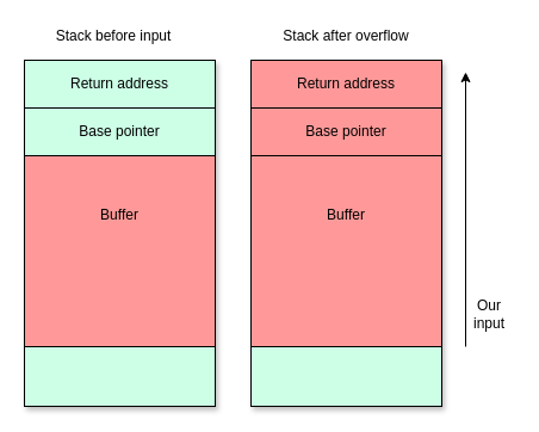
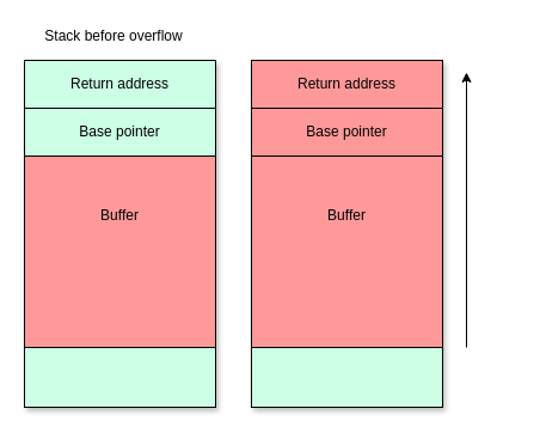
  <mxCell id="0" />
  <mxCell id="1" parent="0" />
  <mxCell id="2" value="" style="rounded=0;whiteSpace=wrap;html=1;shadow=1;fillColor=#CCFFE6;" vertex="1" parent="1"><mxGeometry x="20" y="50" width="160" height="290" as="geometry" /></mxCell>
  <mxCell id="3" value="" style="rounded=0;whiteSpace=wrap;html=1;shadow=0;fillColor=#CCFFE6;" vertex="1" parent="1"><mxGeometry x="20" y="50" width="160" height="40" as="geometry" /></mxCell>
  <mxCell id="4" value="" style="rounded=0;whiteSpace=wrap;html=1;shadow=0;fillColor=#CCFFE6;" vertex="1" parent="1"><mxGeometry x="20" y="90" width="160" height="40" as="geometry" /></mxCell>
  <mxCell id="5" value="" style="rounded=0;whiteSpace=wrap;html=1;shadow=0;fillColor=#FF9999;" vertex="1" parent="1"><mxGeometry x="20" y="130" width="160" height="160" as="geometry" /></mxCell>
  <mxCell id="6" value="Buffer" style="text;html=1;strokeColor=none;fillColor=none;align=center;verticalAlign=middle;whiteSpace=wrap;rounded=0;shadow=0;" vertex="1" parent="1"><mxGeometry x="80" y="170" width="40" height="20" as="geometry" /></mxCell>
  <mxCell id="7" value="Base pointer" style="text;html=1;strokeColor=none;fillColor=none;align=center;verticalAlign=middle;whiteSpace=wrap;rounded=0;shadow=0;" vertex="1" parent="1"><mxGeometry x="60" y="100" width="80" height="20" as="geometry" /></mxCell>
  <mxCell id="8" value="Return address" style="text;html=1;strokeColor=none;fillColor=none;align=center;verticalAlign=middle;whiteSpace=wrap;rounded=0;shadow=0;" vertex="1" parent="1"><mxGeometry x="55" y="60" width="90" height="20" as="geometry" /></mxCell>
  <mxCell id="9" value="" style="endArrow=classic;html=1;" edge="1" parent="1"><mxGeometry width="50" height="50" relative="1" as="geometry"><mxPoint x="390" y="290" as="sourcePoint" /><mxPoint x="390" y="60" as="targetPoint" /></mxGeometry></mxCell>
  <mxCell id="10" value="" style="rounded=0;whiteSpace=wrap;html=1;shadow=1;fillColor=#CCFFE6;" vertex="1" parent="1"><mxGeometry x="210" y="50" width="160" height="290" as="geometry" /></mxCell>
  <mxCell id="11" value="" style="rounded=0;whiteSpace=wrap;html=1;shadow=0;fillColor=#FF9999;" vertex="1" parent="1"><mxGeometry x="210" y="50" width="160" height="40" as="geometry" /></mxCell>
  <mxCell id="12" value="" style="rounded=0;whiteSpace=wrap;html=1;shadow=0;fillColor=#FF9999;" vertex="1" parent="1"><mxGeometry x="210" y="90" width="160" height="40" as="geometry" /></mxCell>
  <mxCell id="13" value="" style="rounded=0;whiteSpace=wrap;html=1;shadow=0;fillColor=#FF9999;" vertex="1" parent="1"><mxGeometry x="210" y="130" width="160" height="160" as="geometry" /></mxCell>
  <mxCell id="14" value="Buffer" style="text;html=1;strokeColor=none;fillColor=none;align=center;verticalAlign=middle;whiteSpace=wrap;rounded=0;shadow=0;" vertex="1" parent="1"><mxGeometry x="270" y="170" width="40" height="20" as="geometry" /></mxCell>
  <mxCell id="15" value="Base pointer" style="text;html=1;strokeColor=none;fillColor=none;align=center;verticalAlign=middle;whiteSpace=wrap;rounded=0;shadow=0;" vertex="1" parent="1"><mxGeometry x="250" y="100" width="80" height="20" as="geometry" /></mxCell>
  <mxCell id="16" value="Return address" style="text;html=1;strokeColor=none;fillColor=none;align=center;verticalAlign=middle;whiteSpace=wrap;rounded=0;shadow=0;" vertex="1" parent="1"><mxGeometry x="245" y="60" width="90" height="20" as="geometry" /></mxCell>
- <mxCell id="17" value="Our input" style="text;html=1;strokeColor=none;fillColor=none;align=center;verticalAlign=middle;whiteSpace=wrap;rounded=0;shadow=0;" vertex="1" parent="1"><mxGeometry x="390" y="253" width="40" height="20" as="geometry" /></mxCell>
- <mxCell id="18" value="Stack before input" style="text;html=1;strokeColor=none;fillColor=none;align=center;verticalAlign=middle;whiteSpace=wrap;rounded=0;shadow=0;" vertex="1" parent="1"><mxGeometry x="30" y="20" width="130" height="20" as="geometry" /></mxCell>
- <mxCell id="19" value="Stack after overflow" style="text;html=1;strokeColor=none;fillColor=none;align=center;verticalAlign=middle;whiteSpace=wrap;rounded=0;shadow=0;" vertex="1" parent="1"><mxGeometry x="225" y="20" width="130" height="20" as="geometry" /></mxCell>
+ <mxCell id="18" value="Stack before overflow" style="text;html=1;strokeColor=none;fillColor=none;align=center;verticalAlign=middle;whiteSpace=wrap;rounded=0;shadow=0;" vertex="1" parent="1"><mxGeometry x="30" y="20" width="130" height="20" as="geometry" /></mxCell>
